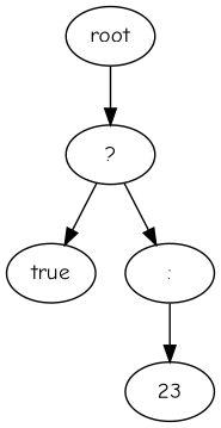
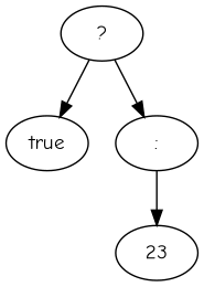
  digraph {
    fontname="Comic Neue"
    node [fontname="Comic Neue"]
    edge [fontname="Comic Neue"]
-   n1 [label=root]
    n2 [label="?"]
    n3 [label=true]
    n4 [label=":"]
    n5 [label=23]
-   n1 -> n2
    n2 -> n3
    n2 -> n4
    n4 -> n5
  }
